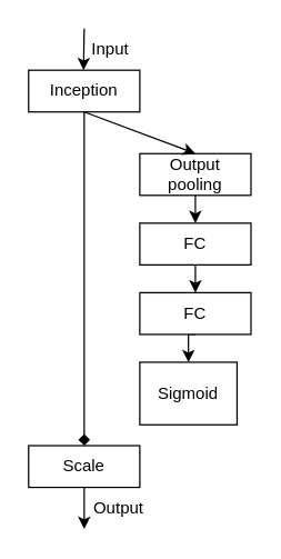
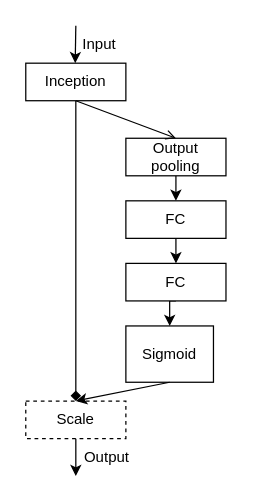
  <mxCell id="0" />
  <mxCell id="1" parent="0" />
  <mxCell id="2" style="edgeStyle=orthogonalEdgeStyle;rounded=0;orthogonalLoop=1;jettySize=auto;html=1;exitX=0.5;exitY=1;exitDx=0;exitDy=0;entryX=0.5;entryY=0;entryDx=0;entryDy=0;endArrow=diamond;" edge="1" parent="1" source="3" target="14"><mxGeometry relative="1" as="geometry" /></mxCell>
  <mxCell id="3" value="Inception" style="rounded=0;whiteSpace=wrap;html=1;" vertex="1" parent="1"><mxGeometry x="20" y="50" width="80" height="30" as="geometry" /></mxCell>
  <mxCell id="4" value="" style="endArrow=classic;html=1;rounded=0;" edge="1" parent="1"><mxGeometry width="50" height="50" relative="1" as="geometry"><mxPoint x="60" y="20" as="sourcePoint" /><mxPoint x="59.5" y="50" as="targetPoint" /></mxGeometry></mxCell>
  <mxCell id="5" style="edgeStyle=orthogonalEdgeStyle;rounded=0;orthogonalLoop=1;jettySize=auto;html=1;exitX=0.5;exitY=1;exitDx=0;exitDy=0;entryX=0.5;entryY=0;entryDx=0;entryDy=0;" edge="1" parent="1" source="6" target="9"><mxGeometry relative="1" as="geometry" /></mxCell>
  <mxCell id="6" value="Output pooling" style="rounded=0;whiteSpace=wrap;html=1;" vertex="1" parent="1"><mxGeometry x="100" y="110" width="80" height="30" as="geometry" /></mxCell>
- <mxCell id="7" value="" style="endArrow=classic;html=1;rounded=0;exitX=0.5;exitY=1;exitDx=0;exitDy=0;entryX=0.5;entryY=0;entryDx=0;entryDy=0;" edge="1" parent="1" source="3" target="6"><mxGeometry width="50" height="50" relative="1" as="geometry"><mxPoint x="70" y="220" as="sourcePoint" /><mxPoint x="120" y="170" as="targetPoint" /></mxGeometry></mxCell>
+ <mxCell id="7" value="" style="endArrow=open;html=1;rounded=0;exitX=0.5;exitY=1;exitDx=0;exitDy=0;entryX=0.5;entryY=0;entryDx=0;entryDy=0;" edge="1" parent="1" source="3" target="6"><mxGeometry width="50" height="50" relative="1" as="geometry"><mxPoint x="70" y="220" as="sourcePoint" /><mxPoint x="120" y="170" as="targetPoint" /></mxGeometry></mxCell>
  <mxCell id="8" style="edgeStyle=orthogonalEdgeStyle;rounded=0;orthogonalLoop=1;jettySize=auto;html=1;exitX=0.5;exitY=1;exitDx=0;exitDy=0;entryX=0.5;entryY=0;entryDx=0;entryDy=0;" edge="1" parent="1" source="9" target="11"><mxGeometry relative="1" as="geometry" /></mxCell>
  <mxCell id="9" value="FC" style="rounded=0;whiteSpace=wrap;html=1;" vertex="1" parent="1"><mxGeometry x="100" y="160" width="80" height="30" as="geometry" /></mxCell>
  <mxCell id="10" style="edgeStyle=orthogonalEdgeStyle;rounded=0;orthogonalLoop=1;jettySize=auto;html=1;exitX=0.5;exitY=1;exitDx=0;exitDy=0;entryX=0.5;entryY=0;entryDx=0;entryDy=0;" edge="1" parent="1" source="11" target="12"><mxGeometry relative="1" as="geometry" /></mxCell>
  <mxCell id="11" value="FC" style="rounded=0;whiteSpace=wrap;html=1;" vertex="1" parent="1"><mxGeometry x="100" y="210" width="80" height="30" as="geometry" /></mxCell>
  <mxCell id="12" value="Sigmoid" style="rounded=0;whiteSpace=wrap;html=1;" vertex="1" parent="1"><mxGeometry x="100" y="260" width="70" height="45" as="geometry" /></mxCell>
  <mxCell id="13" style="edgeStyle=orthogonalEdgeStyle;rounded=0;orthogonalLoop=1;jettySize=auto;html=1;exitX=0.5;exitY=1;exitDx=0;exitDy=0;" edge="1" parent="1" source="14"><mxGeometry relative="1" as="geometry"><mxPoint x="60" y="380" as="targetPoint" /></mxGeometry></mxCell>
- <mxCell id="14" value="Scale" style="rounded=0;whiteSpace=wrap;html=1;" vertex="1" parent="1"><mxGeometry x="20" y="320" width="80" height="30" as="geometry" /></mxCell>
+ <mxCell id="14" value="Scale" style="rounded=0;whiteSpace=wrap;html=1;dashed=1;" vertex="1" parent="1"><mxGeometry x="20" y="320" width="80" height="30" as="geometry" /></mxCell>
+ <mxCell id="15" value="" style="endArrow=classic;html=1;rounded=0;exitX=0.5;exitY=1;exitDx=0;exitDy=0;entryX=0.5;entryY=0;entryDx=0;entryDy=0;" edge="1" parent="1" source="12" target="14"><mxGeometry width="50" height="50" relative="1" as="geometry"><mxPoint x="70" y="220" as="sourcePoint" /><mxPoint x="120" y="170" as="targetPoint" /></mxGeometry></mxCell>
  <mxCell id="16" value="Input" style="text;html=1;strokeColor=none;fillColor=none;align=center;verticalAlign=middle;whiteSpace=wrap;rounded=0;" vertex="1" parent="1"><mxGeometry x="54" y="20" width="50" height="30" as="geometry" /></mxCell>
  <mxCell id="17" value="Output" style="text;html=1;strokeColor=none;fillColor=none;align=center;verticalAlign=middle;whiteSpace=wrap;rounded=0;" vertex="1" parent="1"><mxGeometry x="60" y="350" width="50" height="30" as="geometry" /></mxCell>
